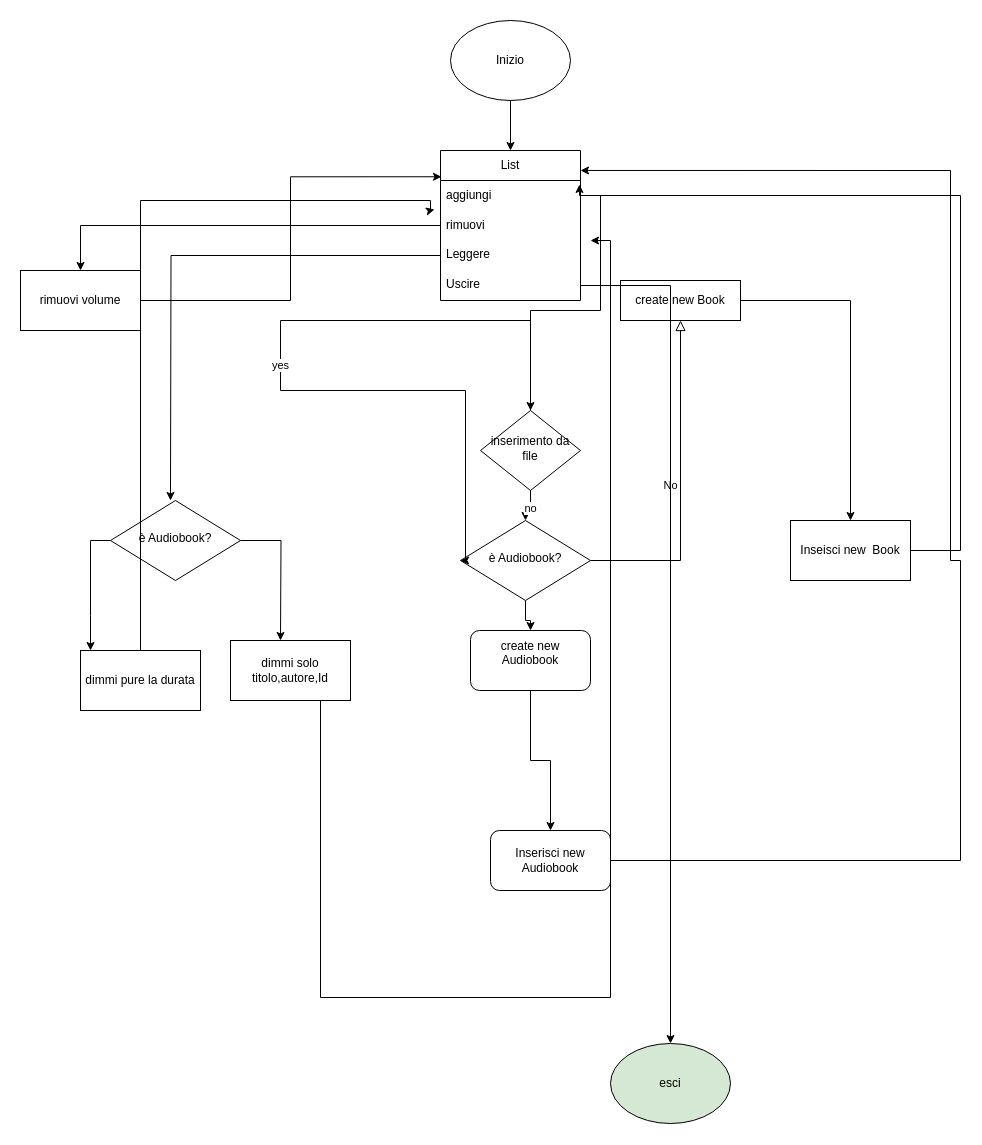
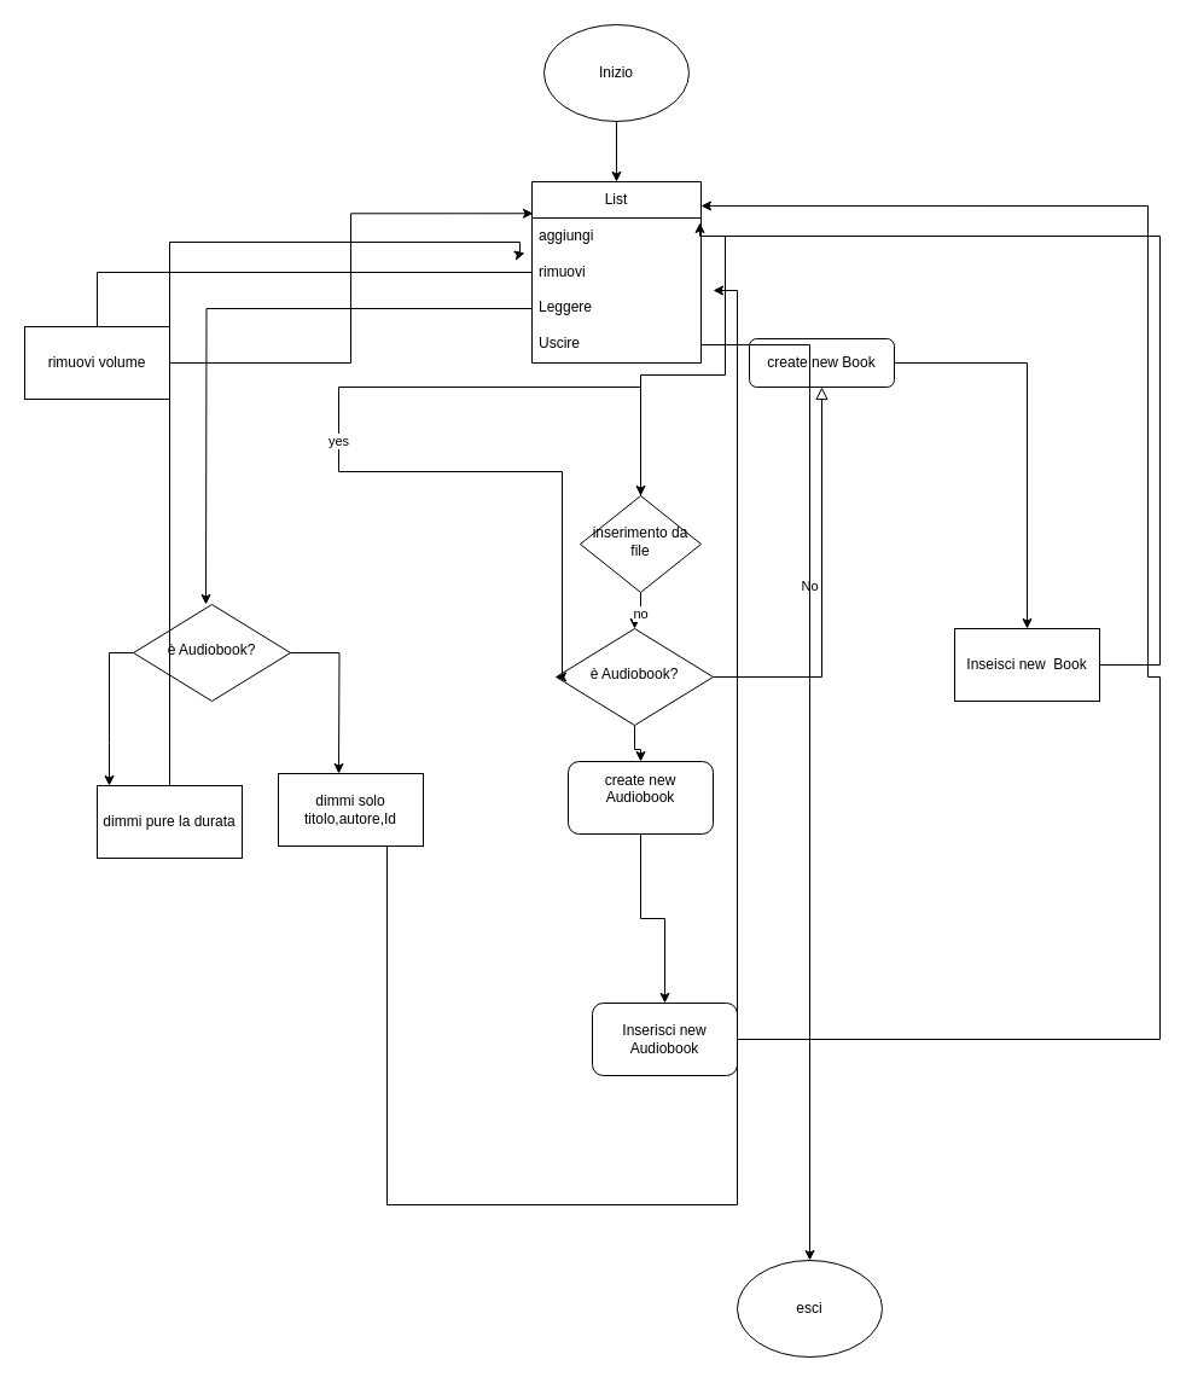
  <mxCell id="0" />
  <mxCell id="1" parent="0" />
  <mxCell id="2" value="No" style="edgeStyle=orthogonalEdgeStyle;rounded=0;html=1;jettySize=auto;orthogonalLoop=1;fontSize=11;endArrow=block;endFill=0;endSize=8;strokeWidth=1;shadow=0;labelBackgroundColor=none;" parent="1" source="4" target="6" edge="1"><mxGeometry y="10" relative="1" as="geometry"><mxPoint as="offset" /></mxGeometry></mxCell>
  <mxCell id="3" value="" style="edgeStyle=orthogonalEdgeStyle;rounded=0;orthogonalLoop=1;jettySize=auto;html=1;" edge="1" parent="1" source="4" target="8"><mxGeometry relative="1" as="geometry" /></mxCell>
  <mxCell id="4" value="è Audiobook?" style="rhombus;whiteSpace=wrap;html=1;shadow=0;fontFamily=Helvetica;fontSize=12;align=center;strokeWidth=1;spacing=6;spacingTop=-4;" parent="1" vertex="1"><mxGeometry x="460" y="520" width="130" height="80" as="geometry" /></mxCell>
  <mxCell id="5" style="edgeStyle=orthogonalEdgeStyle;rounded=0;orthogonalLoop=1;jettySize=auto;html=1;" edge="1" parent="1" source="6" target="12"><mxGeometry relative="1" as="geometry" /></mxCell>
- <mxCell id="6" value="create new Book" style="whiteSpace=wrap;html=1;fontSize=12;glass=0;strokeWidth=1;shadow=0;rounded=0;" parent="1" vertex="1"><mxGeometry x="620" y="280" width="120" height="40" as="geometry" /></mxCell>
+ <mxCell id="6" value="create new Book" style="rounded=1;whiteSpace=wrap;html=1;fontSize=12;glass=0;strokeWidth=1;shadow=0;" parent="1" vertex="1"><mxGeometry x="620" y="280" width="120" height="40" as="geometry" /></mxCell>
  <mxCell id="7" value="" style="edgeStyle=orthogonalEdgeStyle;rounded=0;orthogonalLoop=1;jettySize=auto;html=1;" edge="1" parent="1" source="8" target="14"><mxGeometry relative="1" as="geometry" /></mxCell>
  <mxCell id="8" value="create new Audiobook&lt;div&gt;&lt;br&gt;&lt;/div&gt;" style="rounded=1;whiteSpace=wrap;html=1;" vertex="1" parent="1"><mxGeometry x="470" y="630" width="120" height="60" as="geometry" /></mxCell>
  <mxCell id="9" value="yes" style="edgeStyle=orthogonalEdgeStyle;rounded=0;orthogonalLoop=1;jettySize=auto;html=1;entryX=0;entryY=0.5;entryDx=0;entryDy=0;" edge="1" parent="1" source="11" target="4"><mxGeometry relative="1" as="geometry"><mxPoint x="320" y="370" as="targetPoint" /><Array as="points"><mxPoint x="530" y="320" /><mxPoint x="280" y="320" /><mxPoint x="280" y="390" /><mxPoint x="465" y="390" /><mxPoint x="465" y="560" /></Array></mxGeometry></mxCell>
  <mxCell id="10" value="no" style="edgeStyle=orthogonalEdgeStyle;rounded=0;orthogonalLoop=1;jettySize=auto;html=1;entryX=0.5;entryY=0;entryDx=0;entryDy=0;" edge="1" parent="1" source="11" target="4"><mxGeometry relative="1" as="geometry" /></mxCell>
  <mxCell id="11" value="inserimento da file" style="rhombus;whiteSpace=wrap;html=1;shadow=0;fontFamily=Helvetica;fontSize=12;align=center;strokeWidth=1;spacing=6;spacingTop=-4;" vertex="1" parent="1"><mxGeometry x="480" y="410" width="100" height="80" as="geometry" /></mxCell>
  <mxCell id="12" value="Inseisci new&amp;nbsp; Book" style="rounded=0;whiteSpace=wrap;html=1;" vertex="1" parent="1"><mxGeometry x="790" y="520" width="120" height="60" as="geometry" /></mxCell>
  <mxCell id="13" style="edgeStyle=orthogonalEdgeStyle;rounded=0;orthogonalLoop=1;jettySize=auto;html=1;entryX=1;entryY=0.083;entryDx=0;entryDy=0;entryPerimeter=0;" edge="1" parent="1"><mxGeometry relative="1" as="geometry"><mxPoint x="580" y="169.96" as="targetPoint" /><mxPoint x="610" y="860" as="sourcePoint" /><Array as="points"><mxPoint x="960" y="860" /><mxPoint x="960" y="560" /><mxPoint x="950" y="560" /><mxPoint x="950" y="170" /></Array></mxGeometry></mxCell>
  <mxCell id="14" value="Inserisci new Audiobook" style="rounded=1;whiteSpace=wrap;html=1;" vertex="1" parent="1"><mxGeometry x="490" y="830" width="120" height="60" as="geometry" /></mxCell>
  <mxCell id="15" value="" style="edgeStyle=orthogonalEdgeStyle;rounded=0;orthogonalLoop=1;jettySize=auto;html=1;" edge="1" parent="1" target="16"><mxGeometry relative="1" as="geometry"><mxPoint x="510" y="140" as="sourcePoint" /><mxPoint x="510" y="230" as="targetPoint" /><Array as="points"><mxPoint x="510" y="100" /><mxPoint x="510" y="100" /></Array></mxGeometry></mxCell>
  <mxCell id="16" value="List" style="swimlane;fontStyle=0;childLayout=stackLayout;horizontal=1;startSize=30;horizontalStack=0;resizeParent=1;resizeParentMax=0;resizeLast=0;collapsible=1;marginBottom=0;whiteSpace=wrap;html=1;" vertex="1" parent="1"><mxGeometry x="440" y="150" width="140" height="150" as="geometry"><mxRectangle x="140" y="60" width="60" height="30" as="alternateBounds" /></mxGeometry></mxCell>
  <mxCell id="17" value="aggiungi&lt;span style=&quot;white-space: pre;&quot;&gt;&#09;&lt;/span&gt;" style="text;strokeColor=none;fillColor=none;align=left;verticalAlign=middle;spacingLeft=4;spacingRight=4;overflow=hidden;points=[[0,0.5],[1,0.5]];portConstraint=eastwest;rotatable=0;whiteSpace=wrap;html=1;" vertex="1" parent="16"><mxGeometry y="30" width="140" height="30" as="geometry" /></mxCell>
  <mxCell id="18" value="rimuovi" style="text;strokeColor=none;fillColor=none;align=left;verticalAlign=middle;spacingLeft=4;spacingRight=4;overflow=hidden;points=[[0,0.5],[1,0.5]];portConstraint=eastwest;rotatable=0;whiteSpace=wrap;html=1;" vertex="1" parent="16"><mxGeometry y="60" width="140" height="30" as="geometry" /></mxCell>
  <mxCell id="19" value="Leggere" style="text;strokeColor=none;fillColor=none;align=left;verticalAlign=top;spacingLeft=4;spacingRight=4;overflow=hidden;points=[[0,0.5],[1,0.5]];portConstraint=eastwest;rotatable=0;whiteSpace=wrap;html=1;" vertex="1" parent="16"><mxGeometry y="90" width="140" height="30" as="geometry" /></mxCell>
  <mxCell id="20" value="Uscire" style="text;strokeColor=none;fillColor=none;align=left;verticalAlign=top;spacingLeft=4;spacingRight=4;overflow=hidden;points=[[0,0.5],[1,0.5]];portConstraint=eastwest;rotatable=0;whiteSpace=wrap;html=1;" vertex="1" parent="16"><mxGeometry y="120" width="140" height="30" as="geometry" /></mxCell>
  <mxCell id="21" style="edgeStyle=orthogonalEdgeStyle;rounded=0;orthogonalLoop=1;jettySize=auto;html=1;" edge="1" parent="1" source="17" target="11"><mxGeometry relative="1" as="geometry" /></mxCell>
  <mxCell id="22" value="rimuovi volume" style="rounded=0;whiteSpace=wrap;html=1;" vertex="1" parent="1"><mxGeometry x="20" y="270" width="120" height="60" as="geometry" /></mxCell>
- <mxCell id="23" style="edgeStyle=orthogonalEdgeStyle;rounded=0;orthogonalLoop=1;jettySize=auto;html=1;" edge="1" parent="1" source="18" target="22"><mxGeometry relative="1" as="geometry"><mxPoint x="80" y="300" as="targetPoint" /></mxGeometry></mxCell>
+ <mxCell id="23" style="edgeStyle=orthogonalEdgeStyle;rounded=0;orthogonalLoop=1;jettySize=auto;html=1;endArrow=none;" edge="1" parent="1" source="18" target="22"><mxGeometry relative="1" as="geometry"><mxPoint x="80" y="300" as="targetPoint" /></mxGeometry></mxCell>
  <mxCell id="24" style="edgeStyle=orthogonalEdgeStyle;rounded=0;orthogonalLoop=1;jettySize=auto;html=1;" edge="1" parent="1" source="19"><mxGeometry relative="1" as="geometry"><mxPoint x="170" y="500" as="targetPoint" /></mxGeometry></mxCell>
  <mxCell id="25" style="edgeStyle=orthogonalEdgeStyle;rounded=0;orthogonalLoop=1;jettySize=auto;html=1;" edge="1" parent="1" source="27"><mxGeometry relative="1" as="geometry"><mxPoint x="280" y="640" as="targetPoint" /></mxGeometry></mxCell>
  <mxCell id="26" style="edgeStyle=orthogonalEdgeStyle;rounded=0;orthogonalLoop=1;jettySize=auto;html=1;" edge="1" parent="1" source="27"><mxGeometry relative="1" as="geometry"><mxPoint x="90" y="650" as="targetPoint" /></mxGeometry></mxCell>
  <mxCell id="27" value="è Audiobook?" style="rhombus;whiteSpace=wrap;html=1;shadow=0;fontFamily=Helvetica;fontSize=12;align=center;strokeWidth=1;spacing=6;spacingTop=-4;" vertex="1" parent="1"><mxGeometry x="110" y="500" width="130" height="80" as="geometry" /></mxCell>
  <mxCell id="28" value="Inizio" style="ellipse;whiteSpace=wrap;html=1;" vertex="1" parent="1"><mxGeometry x="450" y="20" width="120" height="80" as="geometry" /></mxCell>
  <mxCell id="29" style="edgeStyle=orthogonalEdgeStyle;rounded=0;orthogonalLoop=1;jettySize=auto;html=1;entryX=-0.043;entryY=-0.033;entryDx=0;entryDy=0;entryPerimeter=0;" edge="1" parent="1" source="30" target="18"><mxGeometry relative="1" as="geometry"><mxPoint x="-50" y="770" as="targetPoint" /><Array as="points"><mxPoint x="140" y="200" /><mxPoint x="430" y="200" /><mxPoint x="430" y="210" /></Array></mxGeometry></mxCell>
  <mxCell id="30" value="dimmi pure la durata" style="rounded=0;whiteSpace=wrap;html=1;" vertex="1" parent="1"><mxGeometry x="80" y="650" width="120" height="60" as="geometry" /></mxCell>
  <mxCell id="31" style="edgeStyle=orthogonalEdgeStyle;rounded=0;orthogonalLoop=1;jettySize=auto;html=1;" edge="1" parent="1"><mxGeometry relative="1" as="geometry"><mxPoint x="320" y="695" as="sourcePoint" /><mxPoint x="590" y="240" as="targetPoint" /><Array as="points"><mxPoint x="320" y="997" /><mxPoint x="610" y="997" /></Array></mxGeometry></mxCell>
  <mxCell id="32" value="dimmi solo titolo,autore,Id" style="rounded=0;whiteSpace=wrap;html=1;" vertex="1" parent="1"><mxGeometry x="230" y="640" width="120" height="60" as="geometry" /></mxCell>
  <mxCell id="33" style="edgeStyle=orthogonalEdgeStyle;rounded=0;orthogonalLoop=1;jettySize=auto;html=1;entryX=0.993;entryY=0.133;entryDx=0;entryDy=0;entryPerimeter=0;" edge="1" parent="1" source="12" target="17"><mxGeometry relative="1" as="geometry"><mxPoint x="590" y="195" as="targetPoint" /><Array as="points"><mxPoint x="960" y="550" /><mxPoint x="960" y="195" /></Array></mxGeometry></mxCell>
  <mxCell id="34" style="edgeStyle=orthogonalEdgeStyle;rounded=0;orthogonalLoop=1;jettySize=auto;html=1;entryX=0.007;entryY=0.175;entryDx=0;entryDy=0;entryPerimeter=0;" edge="1" parent="1" source="22" target="16"><mxGeometry relative="1" as="geometry" /></mxCell>
- <mxCell id="35" value="esci" style="ellipse;whiteSpace=wrap;html=1;fillColor=#d5e8d4;" vertex="1" parent="1"><mxGeometry x="610" y="1043" width="120" height="80" as="geometry" /></mxCell>
+ <mxCell id="35" value="esci" style="ellipse;whiteSpace=wrap;html=1;" vertex="1" parent="1"><mxGeometry x="610" y="1043" width="120" height="80" as="geometry" /></mxCell>
  <mxCell id="36" style="edgeStyle=orthogonalEdgeStyle;rounded=0;orthogonalLoop=1;jettySize=auto;html=1;" edge="1" parent="1" source="20" target="35"><mxGeometry relative="1" as="geometry"><mxPoint x="670" y="1083" as="targetPoint" /></mxGeometry></mxCell>
